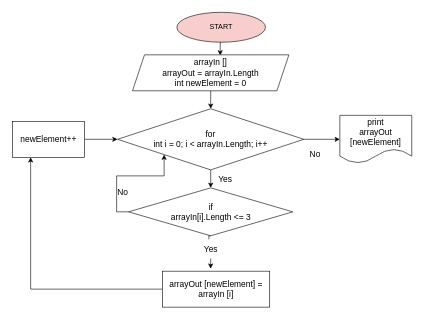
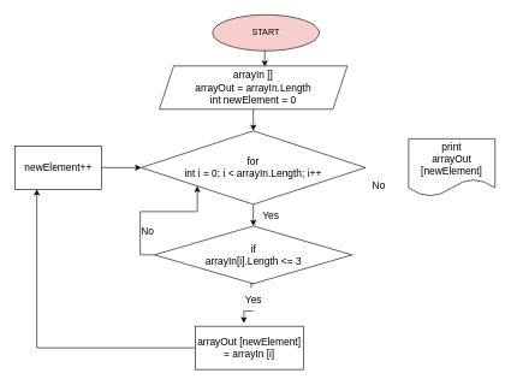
  <mxCell id="0" />
  <mxCell id="1" parent="0" />
  <mxCell id="2" style="edgeStyle=orthogonalEdgeStyle;rounded=0;orthogonalLoop=1;jettySize=auto;html=1;exitX=0.5;exitY=1;exitDx=0;exitDy=0;entryX=0.561;entryY=0.017;entryDx=0;entryDy=0;entryPerimeter=0;" edge="1" parent="1" source="3" target="5"><mxGeometry relative="1" as="geometry" /></mxCell>
  <mxCell id="3" value="START" style="ellipse;whiteSpace=wrap;html=1;fillColor=#f8cecc;" vertex="1" parent="1"><mxGeometry x="294" y="20" width="148" height="50" as="geometry" /></mxCell>
  <mxCell id="4" style="edgeStyle=orthogonalEdgeStyle;rounded=0;orthogonalLoop=1;jettySize=auto;html=1;exitX=0.5;exitY=1;exitDx=0;exitDy=0;entryX=0.5;entryY=0;entryDx=0;entryDy=0;fontSize=14;" edge="1" parent="1" source="5" target="8"><mxGeometry relative="1" as="geometry" /></mxCell>
  <mxCell id="5" value="&lt;font style=&quot;font-size: 14px;&quot;&gt;arrayIn []&lt;br&gt;arrayOut = arrayIn.Length&lt;br&gt;int newElement = 0&lt;br&gt;&lt;/font&gt;" style="shape=parallelogram;perimeter=parallelogramPerimeter;whiteSpace=wrap;html=1;fixedSize=1;" vertex="1" parent="1"><mxGeometry x="220" y="91" width="261" height="60" as="geometry" /></mxCell>
  <mxCell id="6" style="edgeStyle=orthogonalEdgeStyle;rounded=0;orthogonalLoop=1;jettySize=auto;html=1;exitX=0.5;exitY=1;exitDx=0;exitDy=0;entryX=0.5;entryY=0;entryDx=0;entryDy=0;fontSize=14;" edge="1" parent="1" source="8" target="11"><mxGeometry relative="1" as="geometry" /></mxCell>
- <mxCell id="7" style="edgeStyle=orthogonalEdgeStyle;rounded=0;orthogonalLoop=1;jettySize=auto;html=1;exitX=1;exitY=0.5;exitDx=0;exitDy=0;fontSize=14;" edge="1" parent="1" source="8" target="20"><mxGeometry relative="1" as="geometry" /></mxCell>
  <mxCell id="8" value="for&lt;br&gt;int i = 0; i &amp;lt; arrayIn.Length; i++" style="rhombus;whiteSpace=wrap;html=1;fontSize=14;" vertex="1" parent="1"><mxGeometry x="195" y="181" width="311" height="102" as="geometry" /></mxCell>
  <mxCell id="9" style="edgeStyle=orthogonalEdgeStyle;rounded=0;orthogonalLoop=1;jettySize=auto;html=1;exitX=0.5;exitY=1;exitDx=0;exitDy=0;entryX=0.449;entryY=-0.069;entryDx=0;entryDy=0;entryPerimeter=0;fontSize=14;startArrow=none;" edge="1" parent="1" source="16" target="13"><mxGeometry relative="1" as="geometry" /></mxCell>
  <mxCell id="10" style="edgeStyle=orthogonalEdgeStyle;rounded=0;orthogonalLoop=1;jettySize=auto;html=1;exitX=0;exitY=0.5;exitDx=0;exitDy=0;entryX=0;entryY=1;entryDx=0;entryDy=0;fontSize=14;" edge="1" parent="1" source="11" target="8"><mxGeometry relative="1" as="geometry" /></mxCell>
  <mxCell id="11" value="if&lt;br&gt;arrayIn[i].Length &amp;lt;= 3" style="rhombus;whiteSpace=wrap;html=1;fontSize=14;" vertex="1" parent="1"><mxGeometry x="213.5" y="313" width="274" height="80" as="geometry" /></mxCell>
  <mxCell id="12" style="edgeStyle=orthogonalEdgeStyle;rounded=0;orthogonalLoop=1;jettySize=auto;html=1;exitX=0;exitY=0.5;exitDx=0;exitDy=0;entryX=0.25;entryY=1;entryDx=0;entryDy=0;fontSize=14;" edge="1" parent="1" source="13" target="15"><mxGeometry relative="1" as="geometry" /></mxCell>
- <mxCell id="13" value="arrayOut [newElement] = arrayIn [i]" style="rounded=0;whiteSpace=wrap;html=1;fontSize=14;" vertex="1" parent="1"><mxGeometry x="270" y="452" width="179" height="60" as="geometry" /></mxCell>
+ <mxCell id="13" value="arrayOut [newElement] = arrayIn [i]" style="rounded=0;whiteSpace=wrap;html=1;fontSize=14;" vertex="1" parent="1"><mxGeometry x="270" y="452" width="150" height="60" as="geometry" /></mxCell>
  <mxCell id="14" style="edgeStyle=orthogonalEdgeStyle;rounded=0;orthogonalLoop=1;jettySize=auto;html=1;exitX=1;exitY=0.5;exitDx=0;exitDy=0;entryX=0;entryY=0.5;entryDx=0;entryDy=0;fontSize=14;" edge="1" parent="1" source="15" target="8"><mxGeometry relative="1" as="geometry" /></mxCell>
  <mxCell id="15" value="newElement++" style="rounded=0;whiteSpace=wrap;html=1;fontSize=14;" vertex="1" parent="1"><mxGeometry x="20" y="202" width="120" height="60" as="geometry" /></mxCell>
  <mxCell id="16" value="Yes" style="text;html=1;strokeColor=none;fillColor=none;align=center;verticalAlign=middle;whiteSpace=wrap;rounded=0;fontSize=14;" vertex="1" parent="1"><mxGeometry x="320.5" y="401" width="60" height="30" as="geometry" /></mxCell>
  <mxCell id="17" value="" style="edgeStyle=orthogonalEdgeStyle;rounded=0;orthogonalLoop=1;jettySize=auto;html=1;exitX=0.5;exitY=1;exitDx=0;exitDy=0;entryX=0.449;entryY=-0.069;entryDx=0;entryDy=0;entryPerimeter=0;fontSize=14;endArrow=none;" edge="1" parent="1" source="11" target="16"><mxGeometry relative="1" as="geometry"><mxPoint x="350.5" y="393" as="sourcePoint" /><mxPoint x="350.371" y="447.86" as="targetPoint" /></mxGeometry></mxCell>
  <mxCell id="18" value="No" style="text;html=1;strokeColor=none;fillColor=none;align=center;verticalAlign=middle;whiteSpace=wrap;rounded=0;fontSize=14;" vertex="1" parent="1"><mxGeometry x="174" y="305" width="60" height="30" as="geometry" /></mxCell>
  <mxCell id="19" value="Yes" style="text;html=1;strokeColor=none;fillColor=none;align=center;verticalAlign=middle;whiteSpace=wrap;rounded=0;fontSize=14;" vertex="1" parent="1"><mxGeometry x="345" y="283" width="60" height="30" as="geometry" /></mxCell>
  <mxCell id="20" value="print &lt;br&gt;arrayOut [newElement]" style="shape=document;whiteSpace=wrap;html=1;boundedLbl=1;fontSize=14;" vertex="1" parent="1"><mxGeometry x="566" y="192" width="120" height="80" as="geometry" /></mxCell>
  <mxCell id="21" value="No" style="text;html=1;strokeColor=none;fillColor=none;align=center;verticalAlign=middle;whiteSpace=wrap;rounded=0;fontSize=14;" vertex="1" parent="1"><mxGeometry x="495" y="242" width="60" height="30" as="geometry" /></mxCell>
